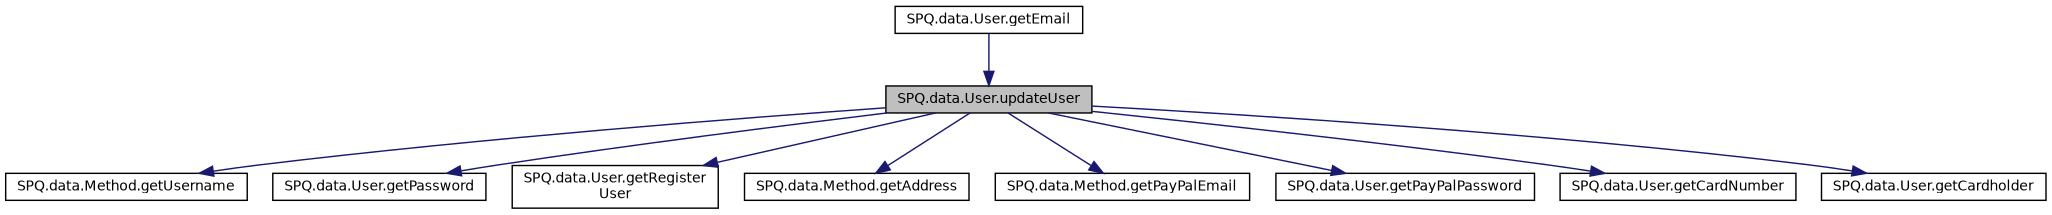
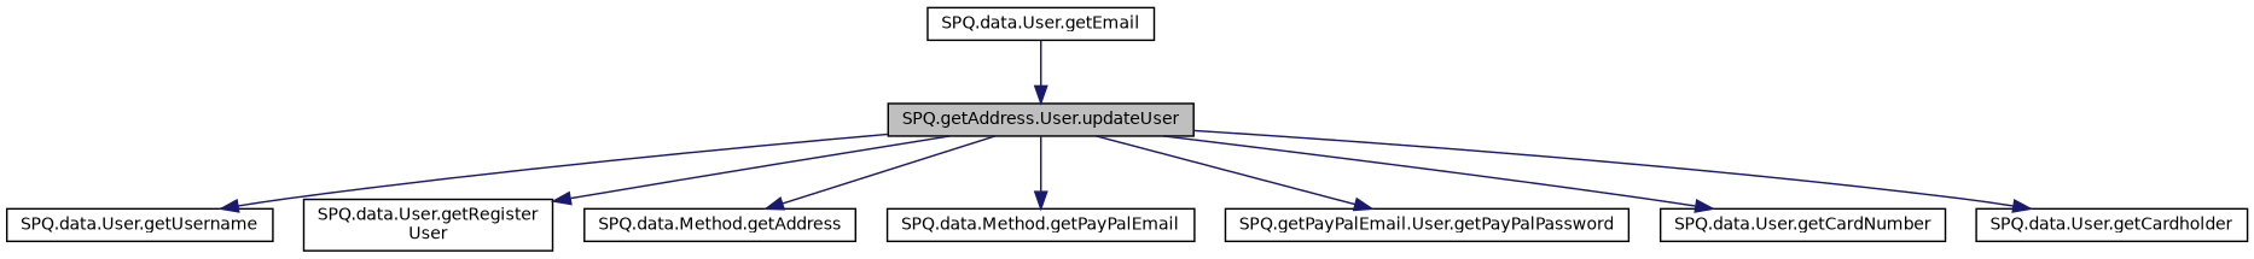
  digraph {
    rankdir=TB
    node [color=black fillcolor=white fontname=Helvetica fontsize=10 shape=record style=filled]
    edge [color=midnightblue fontname=Helvetica fontsize=10 labelfontname=Helvetica labelfontsize=10 style=solid]
-   n1 [fillcolor=grey75 fontcolor=black height=0.2 label="SPQ.data.User.updateUser" width=0.4]
-   n2 [height=0.2 label="SPQ.data.Method.getUsername" width=0.4]
-   n3 [height=0.2 label="SPQ.data.User.getPassword" width=0.4]
+   n1 [fillcolor=grey75 fontcolor=black height=0.2 label="SPQ.getAddress.User.updateUser" width=0.4]
+   n2 [height=0.2 label="SPQ.data.User.getUsername" width=0.4]
    n4 [height=0.2 label="SPQ.data.User.getRegister\lUser" width=0.4]
    n5 [height=0.2 label="SPQ.data.Method.getAddress" width=0.4]
    n6 [height=0.2 label="SPQ.data.Method.getPayPalEmail" width=0.4]
-   n7 [height=0.2 label="SPQ.data.User.getPayPalPassword" width=0.4]
+   n7 [height=0.2 label="SPQ.getPayPalEmail.User.getPayPalPassword" width=0.4]
    n8 [height=0.2 label="SPQ.data.User.getCardNumber" width=0.4]
    n9 [height=0.2 label="SPQ.data.User.getCardholder" width=0.4]
    n10 [height=0.2 label="SPQ.data.User.getEmail" width=0.4]
    n1 -> n2
-   n1 -> n3
    n1 -> n4
    n1 -> n5
    n1 -> n6
    n1 -> n7
    n1 -> n8
    n1 -> n9
    n10 -> n1
  }
